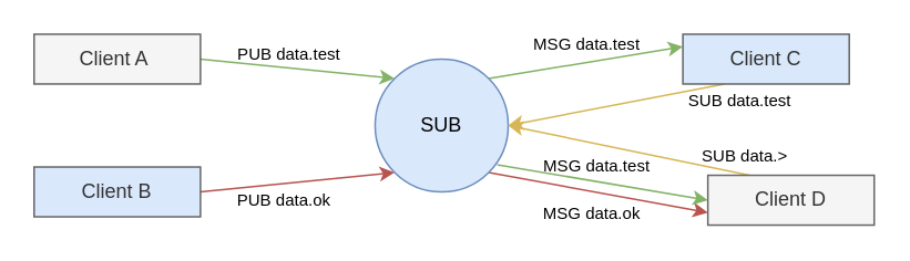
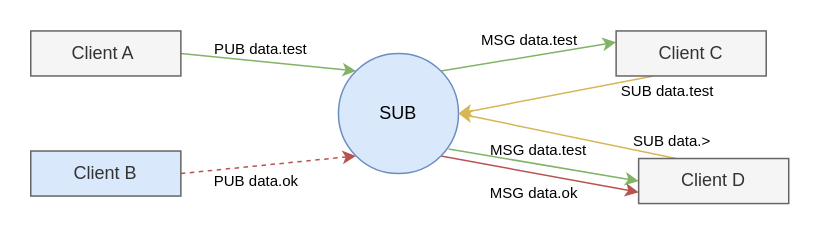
  <mxCell id="0" />
  <mxCell id="1" parent="0" />
  <mxCell id="2" style="rounded=0;orthogonalLoop=1;jettySize=auto;html=1;exitX=1;exitY=0.5;exitDx=0;exitDy=0;entryX=0;entryY=0;entryDx=0;entryDy=0;fillColor=#d5e8d4;strokeColor=#82b366;" parent="1" source="4" target="14" edge="1"><mxGeometry relative="1" as="geometry" /></mxCell>
  <mxCell id="3" value="PUB data.test" style="text;html=1;resizable=0;points=[];align=center;verticalAlign=middle;labelBackgroundColor=none;fontSize=10;" parent="2" vertex="1" connectable="0"><mxGeometry x="-0.165" relative="1" as="geometry"><mxPoint x="3.5" y="-8.5" as="offset" /></mxGeometry></mxCell>
  <mxCell id="4" value="Client A&amp;nbsp;" style="rounded=0;whiteSpace=wrap;html=1;fillColor=#f5f5f5;strokeColor=#666666;fontColor=#333333;fontSize=12;" parent="1" vertex="1"><mxGeometry x="20" y="20" width="100" height="30" as="geometry" /></mxCell>
- <mxCell id="5" style="rounded=0;orthogonalLoop=1;jettySize=auto;html=1;exitX=1;exitY=0.5;exitDx=0;exitDy=0;entryX=0;entryY=1;entryDx=0;entryDy=0;fillColor=#f8cecc;strokeColor=#b85450;" parent="1" source="7" target="14" edge="1"><mxGeometry relative="1" as="geometry" /></mxCell>
+ <mxCell id="5" style="rounded=0;orthogonalLoop=1;jettySize=auto;html=1;exitX=1;exitY=0.5;exitDx=0;exitDy=0;entryX=0;entryY=1;entryDx=0;entryDy=0;fillColor=#f8cecc;strokeColor=#b85450;dashed=1;" parent="1" source="7" target="14" edge="1"><mxGeometry relative="1" as="geometry" /></mxCell>
  <mxCell id="6" value="PUB data.ok" style="text;html=1;resizable=0;points=[];align=center;verticalAlign=middle;labelBackgroundColor=none;fontSize=10;" parent="5" vertex="1" connectable="0"><mxGeometry x="0.148" y="-1" relative="1" as="geometry"><mxPoint x="-17" y="10.5" as="offset" /></mxGeometry></mxCell>
  <mxCell id="7" value="Client B" style="rounded=0;whiteSpace=wrap;html=1;fillColor=#dae8fc;strokeColor=#666666;fontColor=#333333;" parent="1" vertex="1"><mxGeometry x="20" y="100" width="100" height="30" as="geometry" /></mxCell>
  <mxCell id="8" style="rounded=0;orthogonalLoop=1;jettySize=auto;html=1;exitX=1;exitY=0;exitDx=0;exitDy=0;entryX=0;entryY=0.25;entryDx=0;entryDy=0;fillColor=#d5e8d4;strokeColor=#82b366;" parent="1" source="14" target="20" edge="1"><mxGeometry relative="1" as="geometry" /></mxCell>
  <mxCell id="9" value="MSG data.test" style="text;html=1;resizable=0;points=[];align=center;verticalAlign=middle;labelBackgroundColor=none;fontSize=10;" parent="8" vertex="1" connectable="0"><mxGeometry x="-0.119" relative="1" as="geometry"><mxPoint x="7" y="-13" as="offset" /></mxGeometry></mxCell>
  <mxCell id="10" style="rounded=0;orthogonalLoop=1;jettySize=auto;html=1;exitX=1;exitY=1;exitDx=0;exitDy=0;entryX=0;entryY=0.75;entryDx=0;entryDy=0;fillColor=#f8cecc;strokeColor=#b85450;" parent="1" source="14" target="17" edge="1"><mxGeometry relative="1" as="geometry" /></mxCell>
  <mxCell id="11" value="MSG data.ok" style="text;html=1;resizable=0;points=[];align=center;verticalAlign=middle;labelBackgroundColor=none;fontSize=10;" parent="10" vertex="1" connectable="0"><mxGeometry x="-0.167" relative="1" as="geometry"><mxPoint x="6" y="14" as="offset" /></mxGeometry></mxCell>
  <mxCell id="12" style="edgeStyle=none;rounded=0;orthogonalLoop=1;jettySize=auto;html=1;exitX=0.917;exitY=0.796;exitDx=0;exitDy=0;entryX=0;entryY=0.5;entryDx=0;entryDy=0;exitPerimeter=0;fillColor=#d5e8d4;strokeColor=#82b366;" parent="1" source="14" target="17" edge="1"><mxGeometry relative="1" as="geometry" /></mxCell>
  <mxCell id="13" value="MSG data.test" style="text;html=1;resizable=0;points=[];align=center;verticalAlign=middle;labelBackgroundColor=none;fontSize=10;" parent="12" vertex="1" connectable="0"><mxGeometry x="-0.25" y="-2" relative="1" as="geometry"><mxPoint x="12" y="-10.5" as="offset" /></mxGeometry></mxCell>
  <mxCell id="14" value="SUB" style="ellipse;whiteSpace=wrap;html=1;aspect=fixed;fillColor=#dae8fc;strokeColor=#6c8ebf;" parent="1" vertex="1"><mxGeometry x="225" y="35" width="80" height="80" as="geometry" /></mxCell>
  <mxCell id="15" style="rounded=0;orthogonalLoop=1;jettySize=auto;html=1;exitX=0.25;exitY=0;exitDx=0;exitDy=0;entryX=1;entryY=0.5;entryDx=0;entryDy=0;fillColor=#fff2cc;strokeColor=#d6b656;" parent="1" source="17" target="14" edge="1"><mxGeometry relative="1" as="geometry" /></mxCell>
  <mxCell id="16" value="SUB data.&amp;gt;" style="text;html=1;resizable=0;points=[];align=center;verticalAlign=middle;labelBackgroundColor=none;fontSize=10;" parent="15" vertex="1" connectable="0"><mxGeometry x="-0.183" y="2" relative="1" as="geometry"><mxPoint x="55.5" y="-2" as="offset" /></mxGeometry></mxCell>
  <mxCell id="17" value="Client D" style="rounded=0;whiteSpace=wrap;html=1;fillColor=#f5f5f5;strokeColor=#666666;fontColor=#333333;" parent="1" vertex="1"><mxGeometry x="425" y="105" width="100" height="30" as="geometry" /></mxCell>
  <mxCell id="18" style="rounded=0;orthogonalLoop=1;jettySize=auto;html=1;exitX=0.25;exitY=1;exitDx=0;exitDy=0;entryX=1;entryY=0.5;entryDx=0;entryDy=0;fillColor=#fff2cc;strokeColor=#d6b656;" parent="1" source="20" target="14" edge="1"><mxGeometry relative="1" as="geometry" /></mxCell>
  <mxCell id="19" value="SUB data.test" style="text;html=1;resizable=0;points=[];align=center;verticalAlign=middle;labelBackgroundColor=none;fontSize=10;" parent="18" vertex="1" connectable="0"><mxGeometry x="-0.133" y="1" relative="1" as="geometry"><mxPoint x="64.5" y="-2" as="offset" /></mxGeometry></mxCell>
- <mxCell id="20" value="Client C" style="rounded=0;whiteSpace=wrap;html=1;fillColor=#dae8fc;strokeColor=#666666;fontColor=#333333;" parent="1" vertex="1"><mxGeometry x="410" y="20" width="100" height="30" as="geometry" /></mxCell>
+ <mxCell id="20" value="Client C" style="rounded=0;whiteSpace=wrap;html=1;fillColor=#f5f5f5;strokeColor=#666666;fontColor=#333333;" parent="1" vertex="1"><mxGeometry x="410" y="20" width="100" height="30" as="geometry" /></mxCell>
